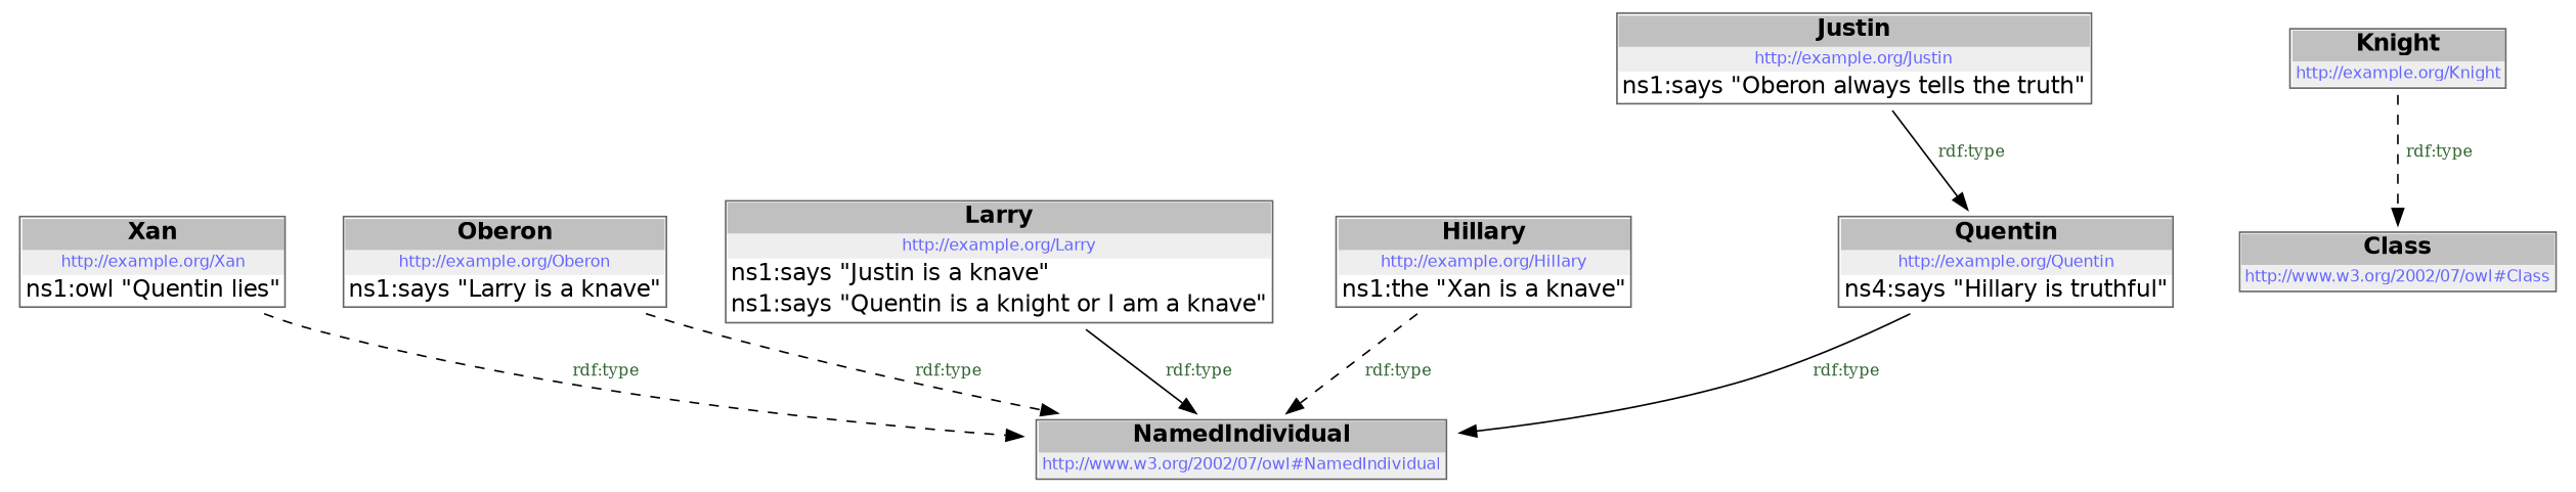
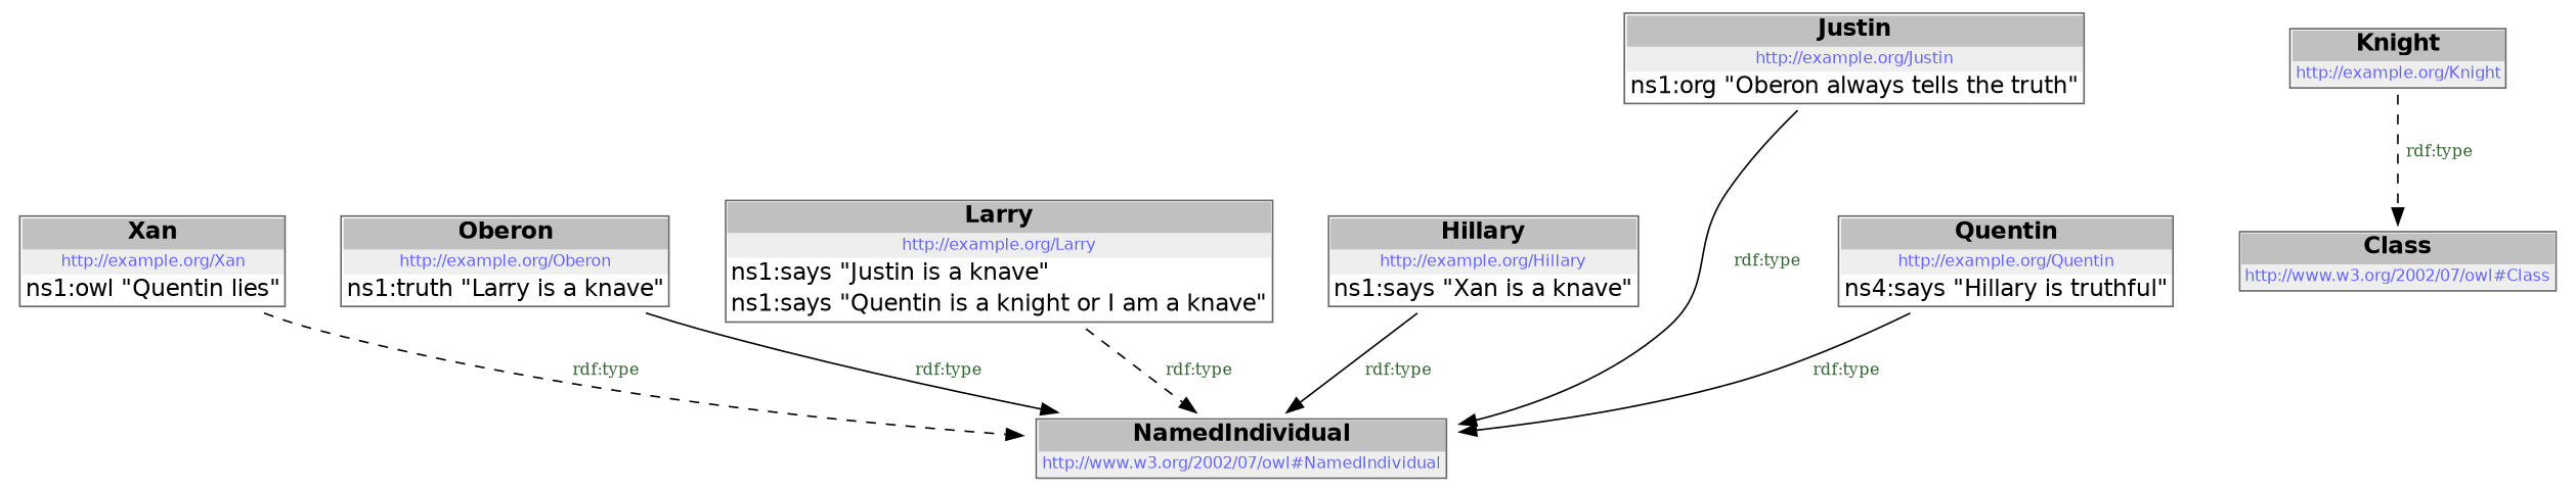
  digraph {
    node [color=black fontname="DejaVu Sans" shape=none]
    edge [color=BLACK style=solid]
    n1 [label=< <table color='#666666' cellborder='0' cellspacing='0' border='1'><tr><td colspan='2' bgcolor='grey'><B>Xan</B></td></tr><tr><td href='http://example.org/Xan' bgcolor='#eeeeee' colspan='2'><font point-size='10' color='#6666ff'>http://example.org/Xan</font></td></tr><tr><td align='left'>ns1:owl</td><td align='left'>&quot;Quentin lies&quot;</td></tr></table> >]
    n2 [label=< <table color='#666666' cellborder='0' cellspacing='0' border='1'><tr><td colspan='2' bgcolor='grey'><B>NamedIndividual</B></td></tr><tr><td href='http://www.w3.org/2002/07/owl#NamedIndividual' bgcolor='#eeeeee' colspan='2'><font point-size='10' color='#6666ff'>http://www.w3.org/2002/07/owl#NamedIndividual</font></td></tr></table> >]
    n3 [label=< <table color='#666666' cellborder='0' cellspacing='0' border='1'><tr><td colspan='2' bgcolor='grey'><B>Class</B></td></tr><tr><td href='http://www.w3.org/2002/07/owl#Class' bgcolor='#eeeeee' colspan='2'><font point-size='10' color='#6666ff'>http://www.w3.org/2002/07/owl#Class</font></td></tr></table> >]
-   n4 [label=< <table color='#666666' cellborder='0' cellspacing='0' border='1'><tr><td colspan='2' bgcolor='grey'><B>Oberon</B></td></tr><tr><td href='http://example.org/Oberon' bgcolor='#eeeeee' colspan='2'><font point-size='10' color='#6666ff'>http://example.org/Oberon</font></td></tr><tr><td align='left'>ns1:says</td><td align='left'>&quot;Larry is a knave&quot;</td></tr></table> >]
+   n4 [label=< <table color='#666666' cellborder='0' cellspacing='0' border='1'><tr><td colspan='2' bgcolor='grey'><B>Oberon</B></td></tr><tr><td href='http://example.org/Oberon' bgcolor='#eeeeee' colspan='2'><font point-size='10' color='#6666ff'>http://example.org/Oberon</font></td></tr><tr><td align='left'>ns1:truth</td><td align='left'>&quot;Larry is a knave&quot;</td></tr></table> >]
    n5 [label=< <table color='#666666' cellborder='0' cellspacing='0' border='1'><tr><td colspan='2' bgcolor='grey'><B>Larry</B></td></tr><tr><td href='http://example.org/Larry' bgcolor='#eeeeee' colspan='2'><font point-size='10' color='#6666ff'>http://example.org/Larry</font></td></tr><tr><td align='left'>ns1:says</td><td align='left'>&quot;Justin is a knave&quot;</td></tr><tr><td align='left'>ns1:says</td><td align='left'>&quot;Quentin is a knight or I am a knave&quot;</td></tr></table> >]
-   n6 [label=< <table color='#666666' cellborder='0' cellspacing='0' border='1'><tr><td colspan='2' bgcolor='grey'><B>Hillary</B></td></tr><tr><td href='http://example.org/Hillary' bgcolor='#eeeeee' colspan='2'><font point-size='10' color='#6666ff'>http://example.org/Hillary</font></td></tr><tr><td align='left'>ns1:the</td><td align='left'>&quot;Xan is a knave&quot;</td></tr></table> >]
+   n6 [label=< <table color='#666666' cellborder='0' cellspacing='0' border='1'><tr><td colspan='2' bgcolor='grey'><B>Hillary</B></td></tr><tr><td href='http://example.org/Hillary' bgcolor='#eeeeee' colspan='2'><font point-size='10' color='#6666ff'>http://example.org/Hillary</font></td></tr><tr><td align='left'>ns1:says</td><td align='left'>&quot;Xan is a knave&quot;</td></tr></table> >]
    n7 [label=< <table color='#666666' cellborder='0' cellspacing='0' border='1'><tr><td colspan='2' bgcolor='grey'><B>Quentin</B></td></tr><tr><td href='http://example.org/Quentin' bgcolor='#eeeeee' colspan='2'><font point-size='10' color='#6666ff'>http://example.org/Quentin</font></td></tr><tr><td align='left'>ns4:says</td><td align='left'>&quot;Hillary is truthful&quot;</td></tr></table> >]
-   n8 [label=< <table color='#666666' cellborder='0' cellspacing='0' border='1'><tr><td colspan='2' bgcolor='grey'><B>Justin</B></td></tr><tr><td href='http://example.org/Justin' bgcolor='#eeeeee' colspan='2'><font point-size='10' color='#6666ff'>http://example.org/Justin</font></td></tr><tr><td align='left'>ns1:says</td><td align='left'>&quot;Oberon always tells the truth&quot;</td></tr></table> >]
+   n8 [label=< <table color='#666666' cellborder='0' cellspacing='0' border='1'><tr><td colspan='2' bgcolor='grey'><B>Justin</B></td></tr><tr><td href='http://example.org/Justin' bgcolor='#eeeeee' colspan='2'><font point-size='10' color='#6666ff'>http://example.org/Justin</font></td></tr><tr><td align='left'>ns1:org</td><td align='left'>&quot;Oberon always tells the truth&quot;</td></tr></table> >]
    n9 [label=< <table color='#666666' cellborder='0' cellspacing='0' border='1'><tr><td colspan='2' bgcolor='grey'><B>Knight</B></td></tr><tr><td href='http://example.org/Knight' bgcolor='#eeeeee' colspan='2'><font point-size='10' color='#6666ff'>http://example.org/Knight</font></td></tr></table> >]
    n1 -> n2 [label=< <font point-size='10' color='#336633'>rdf:type</font> > style=dashed]
-   n4 -> n2 [label=< <font point-size='10' color='#336633'>rdf:type</font> > style=dashed]
-   n5 -> n2 [label=< <font point-size='10' color='#336633'>rdf:type</font> >]
-   n6 -> n2 [label=< <font point-size='10' color='#336633'>rdf:type</font> > style=dashed]
+   n4 -> n2 [label=< <font point-size='10' color='#336633'>rdf:type</font> >]
+   n5 -> n2 [label=< <font point-size='10' color='#336633'>rdf:type</font> > style=dashed]
+   n6 -> n2 [label=< <font point-size='10' color='#336633'>rdf:type</font> >]
    n7 -> n2 [label=< <font point-size='10' color='#336633'>rdf:type</font> >]
-   n8 -> n7 [label=< <font point-size='10' color='#336633'>rdf:type</font> >]
+   n8 -> n2 [label=< <font point-size='10' color='#336633'>rdf:type</font> >]
    n9 -> n3 [label=< <font point-size='10' color='#336633'>rdf:type</font> > style=dashed]
  }
